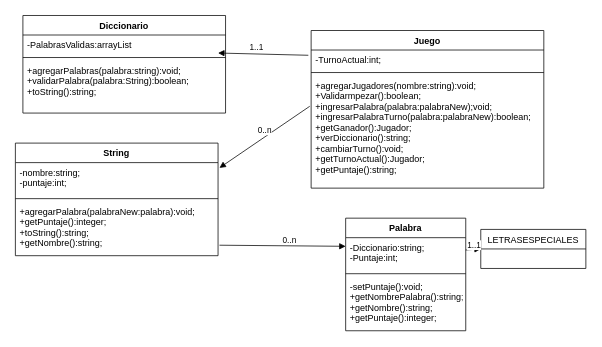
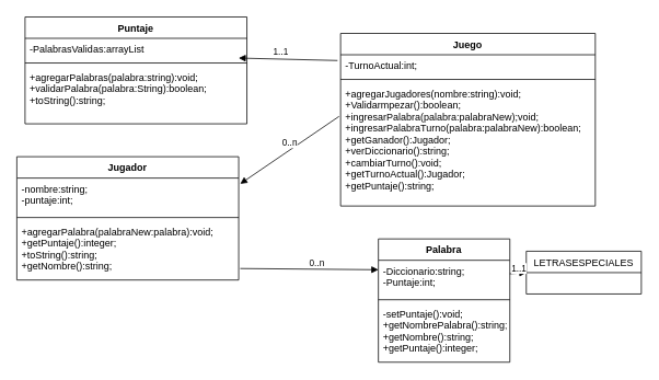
  <mxCell id="0" />
  <mxCell id="1" parent="0" />
  <mxCell id="2" value="Juego" style="swimlane;fontStyle=1;align=center;verticalAlign=top;childLayout=stackLayout;horizontal=1;startSize=26;horizontalStack=0;resizeParent=1;resizeParentMax=0;resizeLast=0;collapsible=1;marginBottom=0;" vertex="1" parent="1"><mxGeometry x="414" y="40" width="310" height="210" as="geometry" /></mxCell>
  <mxCell id="3" value="-TurnoActual:int;" style="text;strokeColor=none;fillColor=none;align=left;verticalAlign=top;spacingLeft=4;spacingRight=4;overflow=hidden;rotatable=0;points=[[0,0.5],[1,0.5]];portConstraint=eastwest;" vertex="1" parent="2"><mxGeometry y="26" width="310" height="26" as="geometry" /></mxCell>
  <mxCell id="4" value="" style="line;strokeWidth=1;fillColor=none;align=left;verticalAlign=middle;spacingTop=-1;spacingLeft=3;spacingRight=3;rotatable=0;labelPosition=right;points=[];portConstraint=eastwest;strokeColor=inherit;" vertex="1" parent="2"><mxGeometry y="52" width="310" height="8" as="geometry" /></mxCell>
  <mxCell id="5" value="+agregarJugadores(nombre:string):void;&#10;+Validarmpezar():boolean;&#10;+ingresarPalabra(palabra:palabraNew);void;&#10;+ingresarPalabraTurno(palabra:palabraNew):boolean;&#10;+getGanador():Jugador;&#10;+verDiccionario():string;&#10;+cambiarTurno():void;&#10;+getTurnoActual():Jugador;&#10;+getPuntaje():string;" style="text;strokeColor=none;fillColor=none;align=left;verticalAlign=top;spacingLeft=4;spacingRight=4;overflow=hidden;rotatable=0;points=[[0,0.5],[1,0.5]];portConstraint=eastwest;" vertex="1" parent="2"><mxGeometry y="60" width="310" height="150" as="geometry" /></mxCell>
- <mxCell id="6" value="Diccionario" style="swimlane;fontStyle=1;align=center;verticalAlign=top;childLayout=stackLayout;horizontal=1;startSize=26;horizontalStack=0;resizeParent=1;resizeParentMax=0;resizeLast=0;collapsible=1;marginBottom=0;" vertex="1" parent="1"><mxGeometry x="30" y="20" width="270" height="130" as="geometry" /></mxCell>
+ <mxCell id="6" value="Puntaje" style="swimlane;fontStyle=1;align=center;verticalAlign=top;childLayout=stackLayout;horizontal=1;startSize=26;horizontalStack=0;resizeParent=1;resizeParentMax=0;resizeLast=0;collapsible=1;marginBottom=0;" vertex="1" parent="1"><mxGeometry x="30" y="20" width="270" height="130" as="geometry" /></mxCell>
  <mxCell id="7" value="-PalabrasValidas:arrayList" style="text;strokeColor=none;fillColor=none;align=left;verticalAlign=top;spacingLeft=4;spacingRight=4;overflow=hidden;rotatable=0;points=[[0,0.5],[1,0.5]];portConstraint=eastwest;" vertex="1" parent="6"><mxGeometry y="26" width="270" height="26" as="geometry" /></mxCell>
  <mxCell id="8" value="" style="line;strokeWidth=1;fillColor=none;align=left;verticalAlign=middle;spacingTop=-1;spacingLeft=3;spacingRight=3;rotatable=0;labelPosition=right;points=[];portConstraint=eastwest;strokeColor=inherit;" vertex="1" parent="6"><mxGeometry y="52" width="270" height="8" as="geometry" /></mxCell>
  <mxCell id="9" value="+agregarPalabras(palabra:string):void;&#10;+validarPalabra(palabra:String):boolean;&#10;+toString():string;" style="text;strokeColor=none;fillColor=none;align=left;verticalAlign=top;spacingLeft=4;spacingRight=4;overflow=hidden;rotatable=0;points=[[0,0.5],[1,0.5]];portConstraint=eastwest;" vertex="1" parent="6"><mxGeometry y="60" width="270" height="70" as="geometry" /></mxCell>
  <mxCell id="10" value="1..1" style="html=1;verticalAlign=bottom;endArrow=block;rounded=0;entryX=0.963;entryY=-0.25;entryDx=0;entryDy=0;entryPerimeter=0;exitX=-0.012;exitY=0.269;exitDx=0;exitDy=0;exitPerimeter=0;" edge="1" parent="1" source="3" target="8"><mxGeometry x="0.147" width="80" relative="1" as="geometry"><mxPoint x="440" y="180" as="sourcePoint" /><mxPoint x="520" y="180" as="targetPoint" /><Array as="points" /><mxPoint as="offset" /></mxGeometry></mxCell>
- <mxCell id="11" value="String" style="swimlane;fontStyle=1;align=center;verticalAlign=top;childLayout=stackLayout;horizontal=1;startSize=26;horizontalStack=0;resizeParent=1;resizeParentMax=0;resizeLast=0;collapsible=1;marginBottom=0;" vertex="1" parent="1"><mxGeometry x="20" y="190" width="270" height="150" as="geometry" /></mxCell>
+ <mxCell id="11" value="Jugador" style="swimlane;fontStyle=1;align=center;verticalAlign=top;childLayout=stackLayout;horizontal=1;startSize=26;horizontalStack=0;resizeParent=1;resizeParentMax=0;resizeLast=0;collapsible=1;marginBottom=0;" vertex="1" parent="1"><mxGeometry x="20" y="190" width="270" height="150" as="geometry" /></mxCell>
  <mxCell id="12" value="-nombre:string;&#10;-puntaje:int;" style="text;strokeColor=none;fillColor=none;align=left;verticalAlign=top;spacingLeft=4;spacingRight=4;overflow=hidden;rotatable=0;points=[[0,0.5],[1,0.5]];portConstraint=eastwest;" vertex="1" parent="11"><mxGeometry y="26" width="270" height="44" as="geometry" /></mxCell>
  <mxCell id="13" value="" style="line;strokeWidth=1;fillColor=none;align=left;verticalAlign=middle;spacingTop=-1;spacingLeft=3;spacingRight=3;rotatable=0;labelPosition=right;points=[];portConstraint=eastwest;strokeColor=inherit;" vertex="1" parent="11"><mxGeometry y="70" width="270" height="8" as="geometry" /></mxCell>
  <mxCell id="14" value="+agregarPalabra(palabraNew:palabra):void;&#10;+getPuntaje():integer;&#10;+toString():string;&#10;+getNombre():string;" style="text;strokeColor=none;fillColor=none;align=left;verticalAlign=top;spacingLeft=4;spacingRight=4;overflow=hidden;rotatable=0;points=[[0,0.5],[1,0.5]];portConstraint=eastwest;" vertex="1" parent="11"><mxGeometry y="78" width="270" height="72" as="geometry" /></mxCell>
  <mxCell id="15" value="0..n" style="html=1;verticalAlign=bottom;endArrow=block;rounded=0;exitX=-0.006;exitY=0.273;exitDx=0;exitDy=0;exitPerimeter=0;entryX=1.007;entryY=0.159;entryDx=0;entryDy=0;entryPerimeter=0;" edge="1" parent="1" source="5" target="12"><mxGeometry width="80" relative="1" as="geometry"><mxPoint x="460" y="180" as="sourcePoint" /><mxPoint x="540" y="180" as="targetPoint" /></mxGeometry></mxCell>
  <mxCell id="16" value="Palabra" style="swimlane;fontStyle=1;align=center;verticalAlign=top;childLayout=stackLayout;horizontal=1;startSize=26;horizontalStack=0;resizeParent=1;resizeParentMax=0;resizeLast=0;collapsible=1;marginBottom=0;" vertex="1" parent="1"><mxGeometry x="460" y="290" width="160" height="150" as="geometry" /></mxCell>
  <mxCell id="17" value="-Diccionario:string;&#10;-Puntaje:int;&#10;" style="text;strokeColor=none;fillColor=none;align=left;verticalAlign=top;spacingLeft=4;spacingRight=4;overflow=hidden;rotatable=0;points=[[0,0.5],[1,0.5]];portConstraint=eastwest;" vertex="1" parent="16"><mxGeometry y="26" width="160" height="44" as="geometry" /></mxCell>
  <mxCell id="18" value="" style="line;strokeWidth=1;fillColor=none;align=left;verticalAlign=middle;spacingTop=-1;spacingLeft=3;spacingRight=3;rotatable=0;labelPosition=right;points=[];portConstraint=eastwest;strokeColor=inherit;" vertex="1" parent="16"><mxGeometry y="70" width="160" height="8" as="geometry" /></mxCell>
  <mxCell id="19" value="-setPuntaje():void;&#10;+getNombrePalabra():string;&#10;+getNombre():string;&#10;+getPuntaje():integer;" style="text;strokeColor=none;fillColor=none;align=left;verticalAlign=top;spacingLeft=4;spacingRight=4;overflow=hidden;rotatable=0;points=[[0,0.5],[1,0.5]];portConstraint=eastwest;" vertex="1" parent="16"><mxGeometry y="78" width="160" height="72" as="geometry" /></mxCell>
  <mxCell id="20" value="0..n" style="html=1;verticalAlign=bottom;endArrow=block;rounded=0;entryX=0;entryY=0.25;entryDx=0;entryDy=0;exitX=1.007;exitY=0.806;exitDx=0;exitDy=0;exitPerimeter=0;" edge="1" parent="1" source="14" target="16"><mxGeometry x="0.106" y="-1" width="80" relative="1" as="geometry"><mxPoint x="530" y="240" as="sourcePoint" /><mxPoint x="610" y="240" as="targetPoint" /><mxPoint as="offset" /></mxGeometry></mxCell>
  <mxCell id="21" value="LETRASESPECIALES" style="swimlane;fontStyle=0;childLayout=stackLayout;horizontal=1;startSize=26;fillColor=none;horizontalStack=0;resizeParent=1;resizeParentMax=0;resizeLast=0;collapsible=1;marginBottom=0;" vertex="1" parent="1"><mxGeometry x="640" y="305" width="140" height="52" as="geometry" /></mxCell>
  <mxCell id="22" value="1..1" style="html=1;verticalAlign=bottom;endArrow=block;rounded=0;entryX=0;entryY=0.5;entryDx=0;entryDy=0;" edge="1" parent="1" source="17" target="21"><mxGeometry x="0.072" y="-3" width="80" relative="1" as="geometry"><mxPoint x="600" y="440" as="sourcePoint" /><mxPoint x="680" y="440" as="targetPoint" /><mxPoint as="offset" /></mxGeometry></mxCell>
